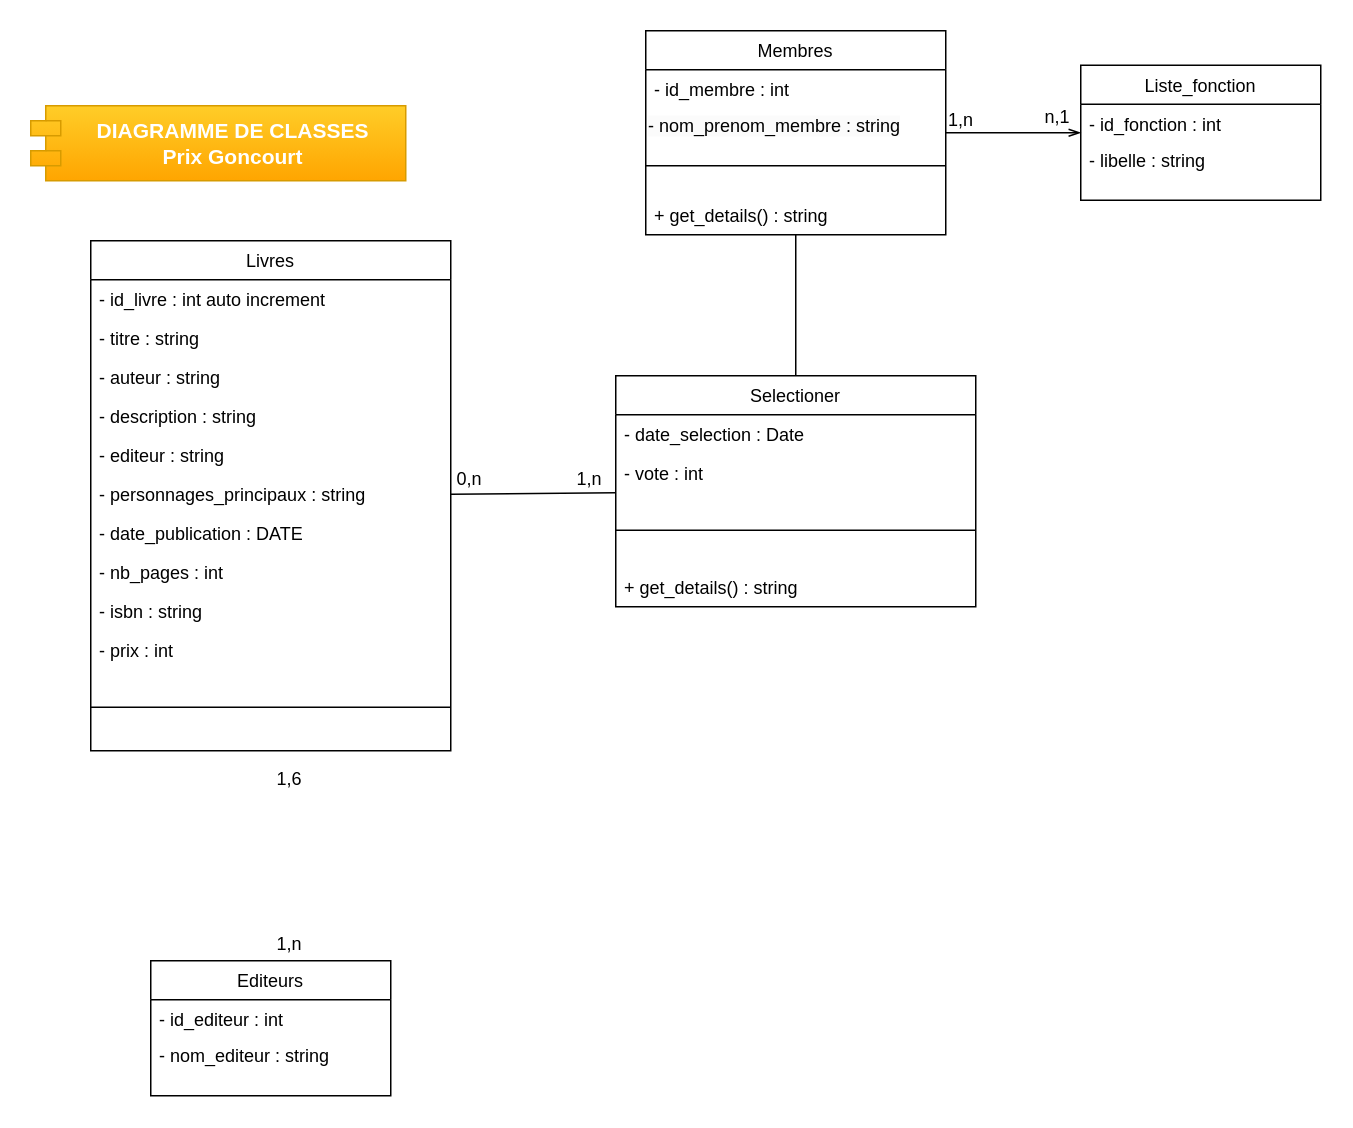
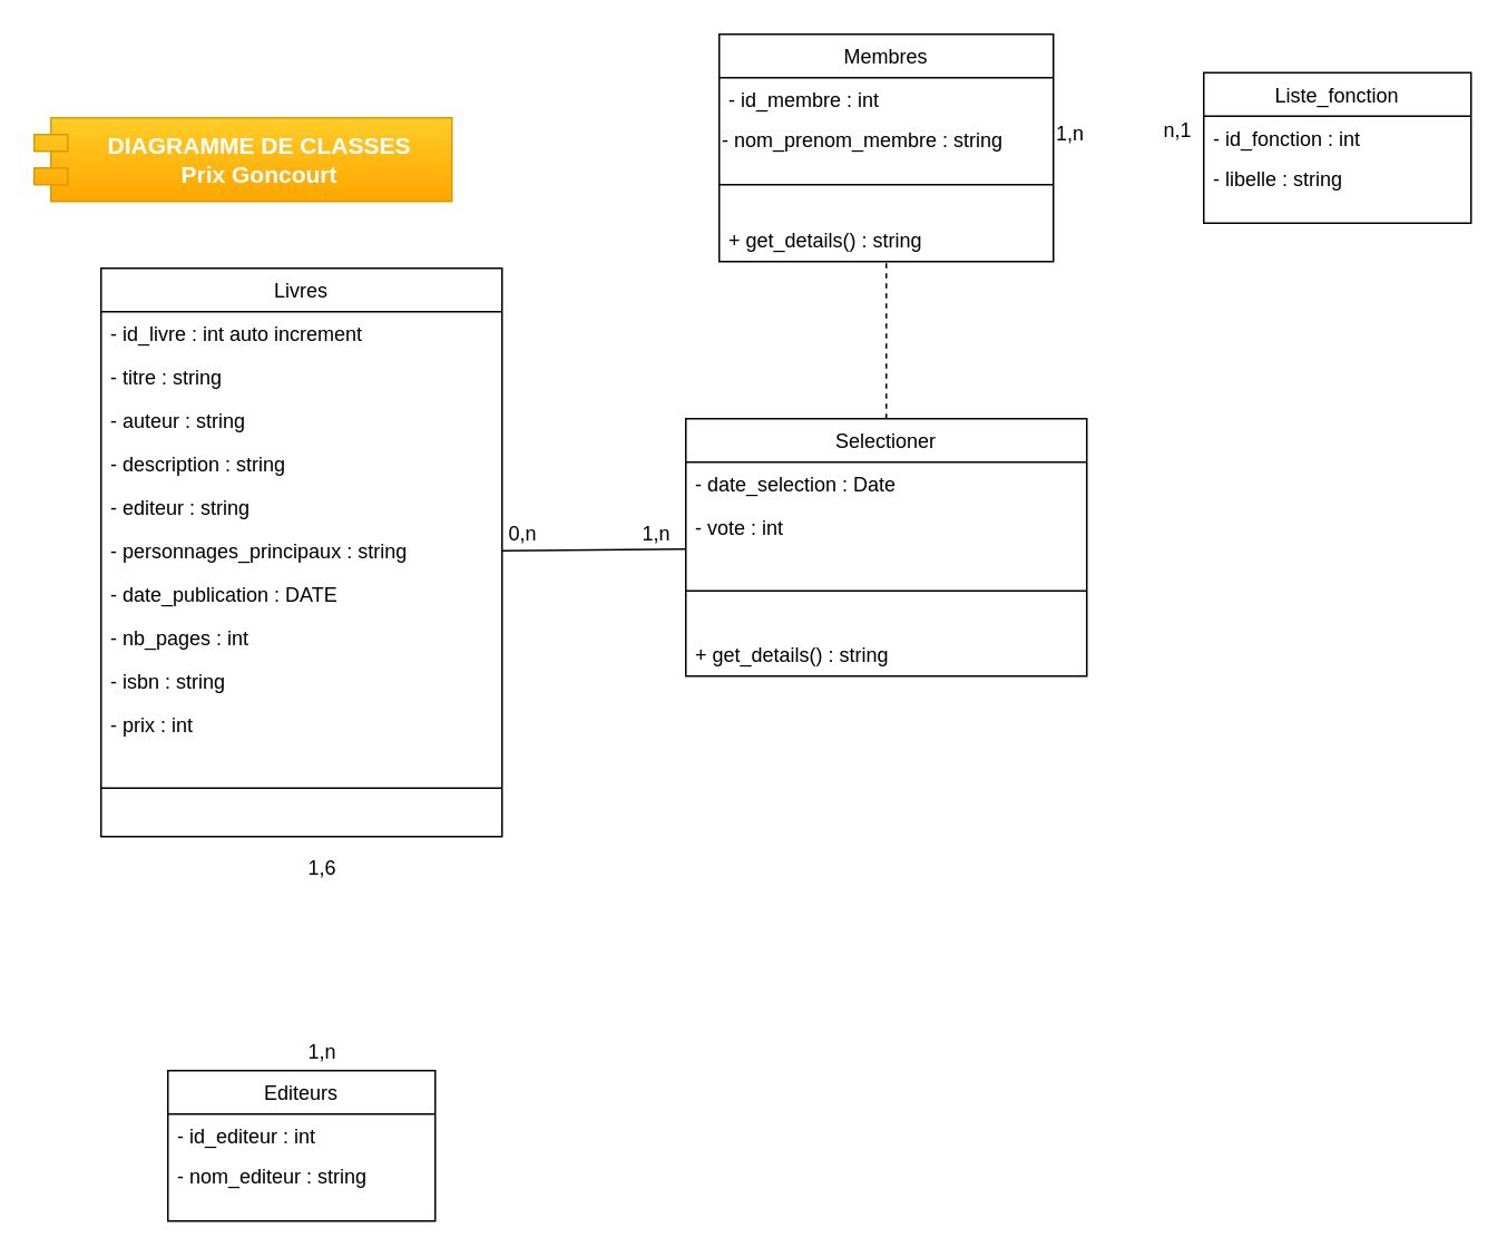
  <mxCell id="0" />
  <mxCell id="1" parent="0" />
  <mxCell id="2" value="Livres" style="swimlane;fontStyle=0;align=center;verticalAlign=top;childLayout=stackLayout;horizontal=1;startSize=26;horizontalStack=0;resizeParent=1;resizeLast=0;collapsible=1;marginBottom=0;rounded=0;shadow=0;strokeWidth=1;" parent="1" vertex="1"><mxGeometry x="60" y="160" width="240" height="340" as="geometry"><mxRectangle x="550" y="140" width="160" height="26" as="alternateBounds" /></mxGeometry></mxCell>
  <mxCell id="3" value="- id_livre : int auto increment" style="text;align=left;verticalAlign=top;spacingLeft=4;spacingRight=4;overflow=hidden;rotatable=0;points=[[0,0.5],[1,0.5]];portConstraint=eastwest;" parent="2" vertex="1"><mxGeometry y="26" width="240" height="26" as="geometry" /></mxCell>
  <mxCell id="4" value="- titre : string" style="text;align=left;verticalAlign=top;spacingLeft=4;spacingRight=4;overflow=hidden;rotatable=0;points=[[0,0.5],[1,0.5]];portConstraint=eastwest;" parent="2" vertex="1"><mxGeometry y="52" width="240" height="26" as="geometry" /></mxCell>
  <mxCell id="5" value="- auteur : string" style="text;align=left;verticalAlign=top;spacingLeft=4;spacingRight=4;overflow=hidden;rotatable=0;points=[[0,0.5],[1,0.5]];portConstraint=eastwest;rounded=0;shadow=0;html=0;" parent="2" vertex="1"><mxGeometry y="78" width="240" height="26" as="geometry" /></mxCell>
  <mxCell id="6" value="- description : string" style="text;align=left;verticalAlign=top;spacingLeft=4;spacingRight=4;overflow=hidden;rotatable=0;points=[[0,0.5],[1,0.5]];portConstraint=eastwest;rounded=0;shadow=0;html=0;" parent="2" vertex="1"><mxGeometry y="104" width="240" height="26" as="geometry" /></mxCell>
  <mxCell id="7" value="- editeur : string" style="text;align=left;verticalAlign=top;spacingLeft=4;spacingRight=4;overflow=hidden;rotatable=0;points=[[0,0.5],[1,0.5]];portConstraint=eastwest;rounded=0;shadow=0;html=0;" parent="2" vertex="1"><mxGeometry y="130" width="240" height="26" as="geometry" /></mxCell>
  <mxCell id="8" value="- personnages_principaux : string" style="text;align=left;verticalAlign=top;spacingLeft=4;spacingRight=4;overflow=hidden;rotatable=0;points=[[0,0.5],[1,0.5]];portConstraint=eastwest;rounded=0;shadow=0;html=0;" parent="2" vertex="1"><mxGeometry y="156" width="240" height="26" as="geometry" /></mxCell>
  <mxCell id="9" value="- date_publication : DATE   " style="text;align=left;verticalAlign=top;spacingLeft=4;spacingRight=4;overflow=hidden;rotatable=0;points=[[0,0.5],[1,0.5]];portConstraint=eastwest;" parent="2" vertex="1"><mxGeometry y="182" width="240" height="26" as="geometry" /></mxCell>
  <mxCell id="10" value="- nb_pages : int" style="text;align=left;verticalAlign=top;spacingLeft=4;spacingRight=4;overflow=hidden;rotatable=0;points=[[0,0.5],[1,0.5]];portConstraint=eastwest;" parent="2" vertex="1"><mxGeometry y="208" width="240" height="26" as="geometry" /></mxCell>
  <mxCell id="11" value="- isbn : string" style="text;align=left;verticalAlign=top;spacingLeft=4;spacingRight=4;overflow=hidden;rotatable=0;points=[[0,0.5],[1,0.5]];portConstraint=eastwest;" parent="2" vertex="1"><mxGeometry y="234" width="240" height="26" as="geometry" /></mxCell>
  <mxCell id="12" value="- prix : int" style="text;align=left;verticalAlign=top;spacingLeft=4;spacingRight=4;overflow=hidden;rotatable=0;points=[[0,0.5],[1,0.5]];portConstraint=eastwest;" parent="2" vertex="1"><mxGeometry y="260" width="240" height="26" as="geometry" /></mxCell>
  <mxCell id="13" value="" style="line;html=1;strokeWidth=1;align=left;verticalAlign=middle;spacingTop=-1;spacingLeft=3;spacingRight=3;rotatable=0;labelPosition=right;points=[];portConstraint=eastwest;" parent="2" vertex="1"><mxGeometry y="286" width="240" height="50" as="geometry" /></mxCell>
  <mxCell id="14" value="&lt;div style=&quot;font-size: 14px;&quot;&gt;&lt;span style=&quot;background-color: initial;&quot;&gt;&lt;font&gt;DIAGRAMME DE CLASSES&lt;br&gt;&lt;/font&gt;&lt;/span&gt;Prix Goncourt&lt;/div&gt;" style="shape=module;align=left;spacingLeft=20;align=center;verticalAlign=middle;whiteSpace=wrap;html=1;fillColor=#ffcd28;strokeColor=#d79b00;fontStyle=1;fontSize=14;gradientColor=#ffa500;fontColor=#ffffff;" parent="1" vertex="1"><mxGeometry x="20" y="70" width="250" height="50" as="geometry" /></mxCell>
- <mxCell id="15" style="edgeStyle=orthogonalEdgeStyle;rounded=0;orthogonalLoop=1;jettySize=auto;html=1;endArrow=openThin;endFill=0;" parent="1" source="16" target="26" edge="1"><mxGeometry relative="1" as="geometry" /></mxCell>
  <mxCell id="16" value="Membres" style="swimlane;fontStyle=0;align=center;verticalAlign=top;childLayout=stackLayout;horizontal=1;startSize=26;horizontalStack=0;resizeParent=1;resizeLast=0;collapsible=1;marginBottom=0;rounded=0;shadow=0;strokeWidth=1;" parent="1" vertex="1"><mxGeometry x="430" y="20" width="200" height="136" as="geometry"><mxRectangle x="130" y="380" width="160" height="26" as="alternateBounds" /></mxGeometry></mxCell>
  <mxCell id="17" value="- id_membre : int &#10;" style="text;align=left;verticalAlign=top;spacingLeft=4;spacingRight=4;overflow=hidden;rotatable=0;points=[[0,0.5],[1,0.5]];portConstraint=eastwest;" parent="16" vertex="1"><mxGeometry y="26" width="200" height="24" as="geometry" /></mxCell>
  <mxCell id="18" value="&lt;span style=&quot;color: rgb(0, 0, 0); font-family: Helvetica; font-size: 12px; font-style: normal; font-variant-ligatures: normal; font-variant-caps: normal; font-weight: 400; letter-spacing: normal; orphans: 2; text-align: left; text-indent: 0px; text-transform: none; widows: 2; word-spacing: 0px; -webkit-text-stroke-width: 0px; white-space: nowrap; background-color: rgb(251, 251, 251); text-decoration-thickness: initial; text-decoration-style: initial; text-decoration-color: initial; display: inline !important; float: none;&quot;&gt;- nom_prenom_membre : string&lt;/span&gt;" style="text;whiteSpace=wrap;html=1;" parent="16" vertex="1"><mxGeometry y="50" width="200" height="20" as="geometry" /></mxCell>
  <mxCell id="19" value="" style="line;html=1;strokeWidth=1;align=left;verticalAlign=middle;spacingTop=-1;spacingLeft=3;spacingRight=3;rotatable=0;labelPosition=right;points=[];portConstraint=eastwest;" parent="16" vertex="1"><mxGeometry y="70" width="200" height="40" as="geometry" /></mxCell>
  <mxCell id="20" value="+ get_details() : string" style="text;align=left;verticalAlign=top;spacingLeft=4;spacingRight=4;overflow=hidden;rotatable=0;points=[[0,0.5],[1,0.5]];portConstraint=eastwest;" parent="16" vertex="1"><mxGeometry y="110" width="200" height="26" as="geometry" /></mxCell>
  <mxCell id="21" value="Selectioner" style="swimlane;fontStyle=0;align=center;verticalAlign=top;childLayout=stackLayout;horizontal=1;startSize=26;horizontalStack=0;resizeParent=1;resizeLast=0;collapsible=1;marginBottom=0;rounded=0;shadow=0;strokeWidth=1;" parent="1" vertex="1"><mxGeometry x="410" y="250" width="240" height="154" as="geometry"><mxRectangle x="550" y="140" width="160" height="26" as="alternateBounds" /></mxGeometry></mxCell>
  <mxCell id="22" value="- date_selection : Date" style="text;align=left;verticalAlign=top;spacingLeft=4;spacingRight=4;overflow=hidden;rotatable=0;points=[[0,0.5],[1,0.5]];portConstraint=eastwest;rounded=0;shadow=0;html=0;" parent="21" vertex="1"><mxGeometry y="26" width="240" height="26" as="geometry" /></mxCell>
  <mxCell id="23" value="- vote : int" style="text;align=left;verticalAlign=top;spacingLeft=4;spacingRight=4;overflow=hidden;rotatable=0;points=[[0,0.5],[1,0.5]];portConstraint=eastwest;" parent="21" vertex="1"><mxGeometry y="52" width="240" height="26" as="geometry" /></mxCell>
  <mxCell id="24" value="" style="line;html=1;strokeWidth=1;align=left;verticalAlign=middle;spacingTop=-1;spacingLeft=3;spacingRight=3;rotatable=0;labelPosition=right;points=[];portConstraint=eastwest;" parent="21" vertex="1"><mxGeometry y="78" width="240" height="50" as="geometry" /></mxCell>
  <mxCell id="25" value="+ get_details() : string" style="text;align=left;verticalAlign=top;spacingLeft=4;spacingRight=4;overflow=hidden;rotatable=0;points=[[0,0.5],[1,0.5]];portConstraint=eastwest;" parent="21" vertex="1"><mxGeometry y="128" width="240" height="26" as="geometry" /></mxCell>
  <mxCell id="26" value="Liste_fonction" style="swimlane;fontStyle=0;align=center;verticalAlign=top;childLayout=stackLayout;horizontal=1;startSize=26;horizontalStack=0;resizeParent=1;resizeLast=0;collapsible=1;marginBottom=0;rounded=0;shadow=0;strokeWidth=1;" parent="1" vertex="1"><mxGeometry x="720" y="43" width="160" height="90" as="geometry"><mxRectangle x="130" y="380" width="160" height="26" as="alternateBounds" /></mxGeometry></mxCell>
  <mxCell id="27" value="- id_fonction : int" style="text;align=left;verticalAlign=top;spacingLeft=4;spacingRight=4;overflow=hidden;rotatable=0;points=[[0,0.5],[1,0.5]];portConstraint=eastwest;" parent="26" vertex="1"><mxGeometry y="26" width="160" height="24" as="geometry" /></mxCell>
  <mxCell id="28" value="- libelle : string" style="text;align=left;verticalAlign=top;spacingLeft=4;spacingRight=4;overflow=hidden;rotatable=0;points=[[0,0.5],[1,0.5]];portConstraint=eastwest;" parent="26" vertex="1"><mxGeometry y="50" width="160" height="24" as="geometry" /></mxCell>
  <mxCell id="29" value="1,n" style="resizable=0;align=left;verticalAlign=bottom;labelBackgroundColor=none;fontSize=12;" parent="1" connectable="0" vertex="1"><mxGeometry x="630" y="88" as="geometry" /></mxCell>
- <mxCell id="30" value="n,1" style="resizable=0;align=right;verticalAlign=bottom;labelBackgroundColor=none;fontSize=12;fillColor=#ffcd28;" parent="1" connectable="0" vertex="1"><mxGeometry x="700" y="80" as="geometry"><mxPoint x="14" y="6" as="offset" /></mxGeometry></mxCell>
+ <mxCell id="30" value="n,1" style="resizable=0;align=right;verticalAlign=bottom;labelBackgroundColor=none;fontSize=12;" parent="1" connectable="0" vertex="1"><mxGeometry x="700" y="80" as="geometry"><mxPoint x="14" y="6" as="offset" /></mxGeometry></mxCell>
  <mxCell id="31" value="" style="endArrow=none;html=1;rounded=0;" parent="1" source="2" target="21" edge="1"><mxGeometry width="50" height="50" relative="1" as="geometry"><mxPoint x="410" y="220" as="sourcePoint" /><mxPoint x="460" y="170" as="targetPoint" /></mxGeometry></mxCell>
- <mxCell id="32" value="" style="endArrow=none;html=1;rounded=0;dashed=0;" parent="1" source="21" target="16" edge="1"><mxGeometry width="50" height="50" relative="1" as="geometry"><mxPoint x="410" y="220" as="sourcePoint" /><mxPoint x="460" y="170" as="targetPoint" /></mxGeometry></mxCell>
+ <mxCell id="32" value="" style="endArrow=none;html=1;rounded=0;dashed=1;" parent="1" source="21" target="16" edge="1"><mxGeometry width="50" height="50" relative="1" as="geometry"><mxPoint x="410" y="220" as="sourcePoint" /><mxPoint x="460" y="170" as="targetPoint" /></mxGeometry></mxCell>
  <mxCell id="33" value="0,n" style="resizable=0;align=right;verticalAlign=bottom;labelBackgroundColor=none;fontSize=12;" parent="1" connectable="0" vertex="1"><mxGeometry x="600" y="170" as="geometry"><mxPoint x="-278" y="157" as="offset" /></mxGeometry></mxCell>
  <mxCell id="34" value="Editeurs" style="swimlane;fontStyle=0;align=center;verticalAlign=top;childLayout=stackLayout;horizontal=1;startSize=26;horizontalStack=0;resizeParent=1;resizeLast=0;collapsible=1;marginBottom=0;rounded=0;shadow=0;strokeWidth=1;" parent="1" vertex="1"><mxGeometry x="100" y="640" width="160" height="90" as="geometry"><mxRectangle x="130" y="380" width="160" height="26" as="alternateBounds" /></mxGeometry></mxCell>
  <mxCell id="35" value="- id_editeur : int" style="text;align=left;verticalAlign=top;spacingLeft=4;spacingRight=4;overflow=hidden;rotatable=0;points=[[0,0.5],[1,0.5]];portConstraint=eastwest;" parent="34" vertex="1"><mxGeometry y="26" width="160" height="24" as="geometry" /></mxCell>
  <mxCell id="36" value="- nom_editeur : string" style="text;align=left;verticalAlign=top;spacingLeft=4;spacingRight=4;overflow=hidden;rotatable=0;points=[[0,0.5],[1,0.5]];portConstraint=eastwest;" parent="34" vertex="1"><mxGeometry y="50" width="160" height="24" as="geometry" /></mxCell>
  <mxCell id="37" value="1,6" style="resizable=0;align=right;verticalAlign=bottom;labelBackgroundColor=none;fontSize=12;" parent="1" connectable="0" vertex="1"><mxGeometry x="480" y="370" as="geometry"><mxPoint x="-278" y="157" as="offset" /></mxGeometry></mxCell>
  <mxCell id="38" value="1,n" style="resizable=0;align=right;verticalAlign=bottom;labelBackgroundColor=none;fontSize=12;" parent="1" connectable="0" vertex="1"><mxGeometry x="480" y="480" as="geometry"><mxPoint x="-278" y="157" as="offset" /></mxGeometry></mxCell>
  <mxCell id="39" value="1,n" style="resizable=0;align=right;verticalAlign=bottom;labelBackgroundColor=none;fontSize=12;" parent="1" connectable="0" vertex="1"><mxGeometry x="680" y="170" as="geometry"><mxPoint x="-278" y="157" as="offset" /></mxGeometry></mxCell>
